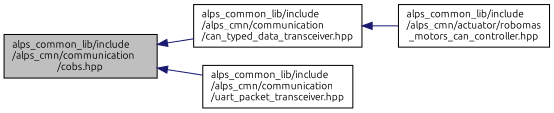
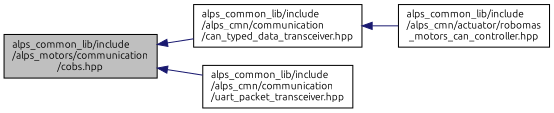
  digraph {
    rankdir=LR
    fontname=Ubuntu
    node [color=black fillcolor=white fontname=Ubuntu fontsize=10 shape=record style=filled]
    edge [color=midnightblue dir=back fontname=Ubuntu fontsize=10 labelfontname=Helvetica labelfontsize=10 style=solid]
-   n1 [fillcolor=grey75 fontcolor=black height=0.2 label="alps_common_lib/include\l/alps_cmn/communication\l/cobs.hpp" width=0.4]
+   n1 [fillcolor=grey75 fontcolor=black height=0.2 label="alps_common_lib/include\l/alps_motors/communication\l/cobs.hpp" width=0.4]
    n2 [height=0.2 label="alps_common_lib/include\l/alps_cmn/communication\l/can_typed_data_transceiver.hpp" width=0.4]
    n3 [height=0.2 label="alps_common_lib/include\l/alps_cmn/communication\l/uart_packet_transceiver.hpp" width=0.4]
    n4 [height=0.2 label="alps_common_lib/include\l/alps_cmn/actuator/robomas\l_motors_can_controller.hpp" width=0.4]
    n1 -> n2
    n1 -> n3
    n2 -> n4
  }
